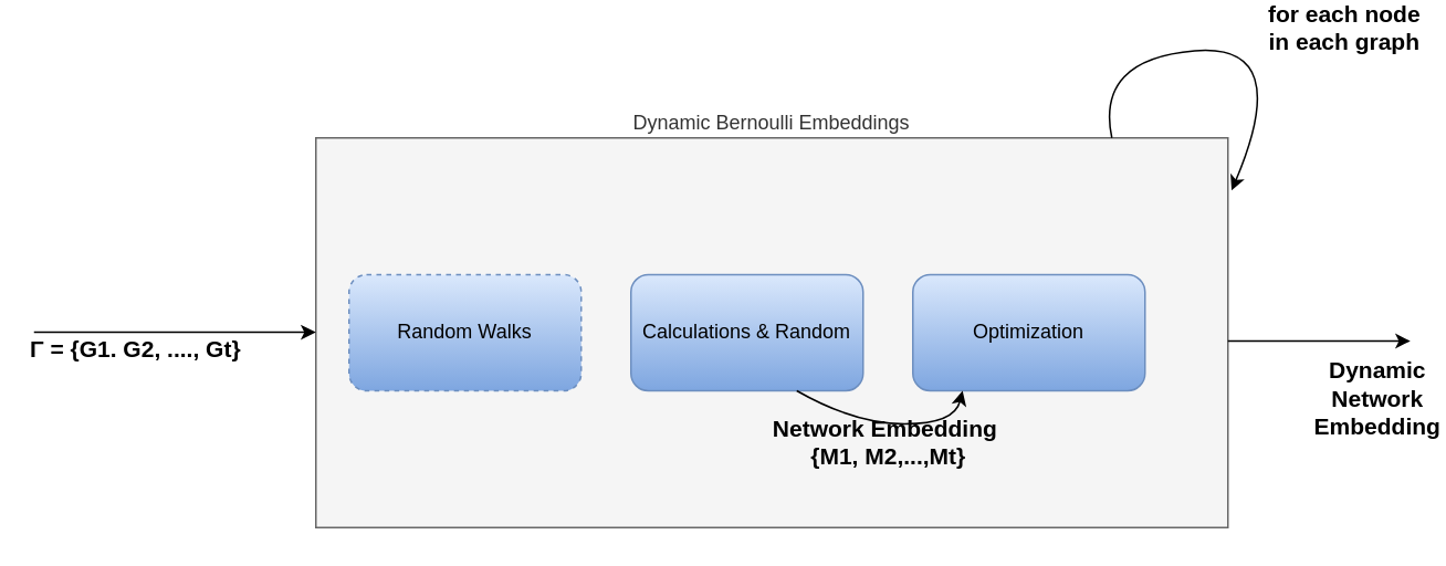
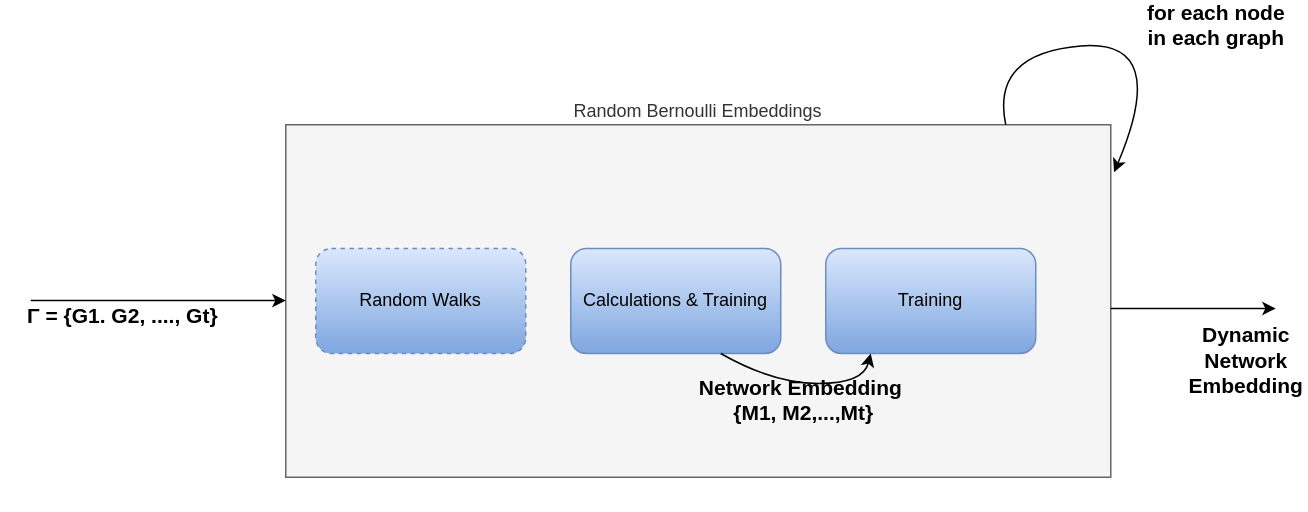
  <mxCell id="0" />
  <mxCell id="1" parent="0" />
- <mxCell id="2" value="Dynamic Bernoulli Embeddings" style="rounded=0;whiteSpace=wrap;html=1;labelPosition=center;verticalLabelPosition=top;align=center;verticalAlign=bottom;fillColor=#f5f5f5;strokeColor=#666666;fontColor=#333333;" parent="1" vertex="1"><mxGeometry x="190" y="77.5" width="550" height="235" as="geometry" /></mxCell>
+ <mxCell id="2" value="Random Bernoulli Embeddings" style="rounded=0;whiteSpace=wrap;html=1;labelPosition=center;verticalLabelPosition=top;align=center;verticalAlign=bottom;fillColor=#f5f5f5;strokeColor=#666666;fontColor=#333333;" parent="1" vertex="1"><mxGeometry x="190" y="77.5" width="550" height="235" as="geometry" /></mxCell>
  <mxCell id="3" value="Random Walks" style="rounded=1;whiteSpace=wrap;html=1;fillColor=#dae8fc;gradientColor=#7ea6e0;strokeColor=#6c8ebf;dashed=1;" parent="1" vertex="1"><mxGeometry x="210" y="160" width="140" height="70" as="geometry" /></mxCell>
- <mxCell id="4" value="Calculations &amp;amp; Random" style="rounded=1;whiteSpace=wrap;html=1;fillColor=#dae8fc;gradientColor=#7ea6e0;strokeColor=#6c8ebf;" parent="1" vertex="1"><mxGeometry x="380" y="160" width="140" height="70" as="geometry" /></mxCell>
- <mxCell id="5" value="Optimization" style="rounded=1;whiteSpace=wrap;html=1;fillColor=#dae8fc;gradientColor=#7ea6e0;strokeColor=#6c8ebf;" parent="1" vertex="1"><mxGeometry x="550" y="160" width="140" height="70" as="geometry" /></mxCell>
+ <mxCell id="4" value="Calculations &amp;amp; Training" style="rounded=1;whiteSpace=wrap;html=1;fillColor=#dae8fc;gradientColor=#7ea6e0;strokeColor=#6c8ebf;" parent="1" vertex="1"><mxGeometry x="380" y="160" width="140" height="70" as="geometry" /></mxCell>
+ <mxCell id="5" value="Training" style="rounded=1;whiteSpace=wrap;html=1;fillColor=#dae8fc;gradientColor=#7ea6e0;strokeColor=#6c8ebf;" parent="1" vertex="1"><mxGeometry x="550" y="160" width="140" height="70" as="geometry" /></mxCell>
  <mxCell id="6" value="" style="endArrow=classic;html=1;rounded=0;" parent="1" edge="1"><mxGeometry width="50" height="50" relative="1" as="geometry"><mxPoint x="20" y="194.71" as="sourcePoint" /><mxPoint x="190" y="194.71" as="targetPoint" /></mxGeometry></mxCell>
  <mxCell id="7" value=" Γ = {G1. G2, ...., Gt}" style="edgeLabel;html=1;align=center;verticalAlign=middle;resizable=0;points=[];labelBackgroundColor=none;fontStyle=1;fontSize=14;" parent="6" vertex="1" connectable="0"><mxGeometry x="-0.541" y="-1" relative="1" as="geometry"><mxPoint x="21" y="9" as="offset" /></mxGeometry></mxCell>
  <mxCell id="8" value="" style="curved=1;endArrow=classic;html=1;rounded=0;entryX=1.004;entryY=0.135;entryDx=0;entryDy=0;entryPerimeter=0;" parent="1" target="2" edge="1"><mxGeometry width="50" height="50" relative="1" as="geometry"><mxPoint x="670" y="77.5" as="sourcePoint" /><mxPoint x="720" y="27.5" as="targetPoint" /><Array as="points"><mxPoint x="660" y="30" /><mxPoint x="780" y="20" /></Array></mxGeometry></mxCell>
  <mxCell id="9" value="for each node&lt;div style=&quot;font-size: 14px;&quot;&gt;in each graph&lt;/div&gt;" style="edgeLabel;html=1;align=center;verticalAlign=middle;resizable=0;points=[];labelBackgroundColor=none;fontStyle=1;fontSize=14;" parent="8" vertex="1" connectable="0"><mxGeometry x="0.039" y="-13" relative="1" as="geometry"><mxPoint x="59" y="-25" as="offset" /></mxGeometry></mxCell>
  <mxCell id="10" value="" style="curved=1;endArrow=classic;html=1;rounded=0;exitX=0.75;exitY=1;exitDx=0;exitDy=0;entryX=0.25;entryY=1;entryDx=0;entryDy=0;" parent="1" edge="1"><mxGeometry width="50" height="50" relative="1" as="geometry"><mxPoint x="480" y="230" as="sourcePoint" /><mxPoint x="580" y="230" as="targetPoint" /><Array as="points"><mxPoint x="515" y="250" /><mxPoint x="575" y="250" /></Array></mxGeometry></mxCell>
  <mxCell id="11" value="Network Embedding&amp;nbsp;&lt;br style=&quot;font-size: 14px;&quot;&gt;{M1, M2,...,Mt}" style="edgeLabel;html=1;align=center;verticalAlign=middle;resizable=0;points=[];labelBackgroundColor=none;fontStyle=1;fontSize=14;" parent="10" vertex="1" connectable="0"><mxGeometry x="0.311" y="1" relative="1" as="geometry"><mxPoint x="-19" y="11" as="offset" /></mxGeometry></mxCell>
  <mxCell id="12" value="" style="endArrow=classic;html=1;rounded=0;" parent="1" edge="1"><mxGeometry width="50" height="50" relative="1" as="geometry"><mxPoint x="740" y="200" as="sourcePoint" /><mxPoint x="850" y="200" as="targetPoint" /></mxGeometry></mxCell>
  <mxCell id="13" value="Dynamic&lt;br style=&quot;font-size: 14px;&quot;&gt;Network&lt;br style=&quot;font-size: 14px;&quot;&gt;Embedding" style="edgeLabel;html=1;align=center;verticalAlign=middle;resizable=0;points=[];labelBackgroundColor=none;fontStyle=1;fontSize=14;" parent="12" vertex="1" connectable="0"><mxGeometry x="0.209" y="-1" relative="1" as="geometry"><mxPoint x="23" y="33" as="offset" /></mxGeometry></mxCell>
